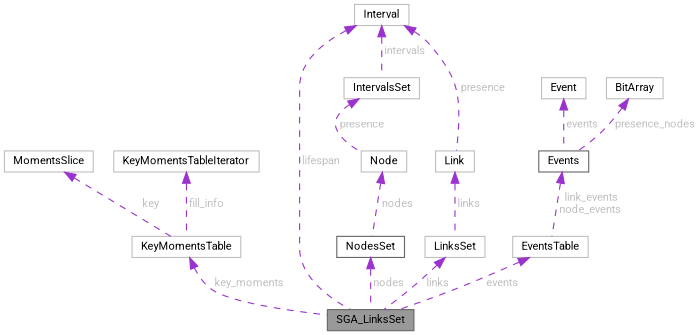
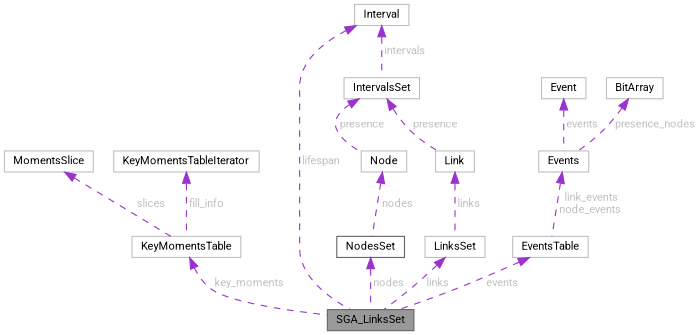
  digraph {
    fontname=Roboto
    node [color=grey75 fillcolor=white fontname=Roboto fontsize=10 shape=box style=filled]
    edge [color=darkorchid3 dir=back fontcolor=grey fontname=Roboto fontsize=10 labelfontname=Helvetica labelfontsize=10 style=dashed]
    n1 [color=gray40 fillcolor=grey60 fontcolor=black height=0.2 label=SGA_LinksSet width=0.4]
    n2 [height=0.2 label=KeyMomentsTable width=0.4]
    n3 [height=0.2 label=MomentsSlice width=0.4]
    n4 [height=0.2 label=KeyMomentsTableIterator width=0.4]
    n5 [color=gray40 height=0.2 label=NodesSet width=0.4]
    n6 [height=0.2 label="Node" width=0.4]
    n7 [height=0.2 label=IntervalsSet width=0.4]
    n8 [height=0.2 label=Link width=0.4]
    n9 [height=0.2 label=LinksSet width=0.4]
    n10 [height=0.2 label=Interval width=0.4]
    n11 [height=0.2 label=EventsTable width=0.4]
-   n12 [color=gray40 height=0.2 label=Events width=0.4]
+   n12 [height=0.2 label=Events width=0.4]
    n13 [height=0.2 label=Event width=0.4]
    n14 [height=0.2 label=BitArray width=0.4]
    n2 -> n1 [label=" key_moments"]
-   n3 -> n2 [label=" key"]
+   n3 -> n2 [label=" slices"]
    n4 -> n2 [label=" fill_info"]
    n5 -> n1 [label=" nodes"]
    n6 -> n5 [label=" nodes"]
    n7 -> n6 [label=" presence"]
-   n10 -> n8 [label=" presence"]
+   n7 -> n8 [label=" presence"]
    n8 -> n9 [label=" links"]
    n9 -> n1 [label=" links"]
    n10 -> n1 [label=" lifespan"]
    n10 -> n7 [label=" intervals"]
    n11 -> n1 [label=" events"]
    n12 -> n11 [label=" link_events\nnode_events"]
    n13 -> n12 [label=" events"]
    n14 -> n12 [label=" presence_nodes"]
  }
